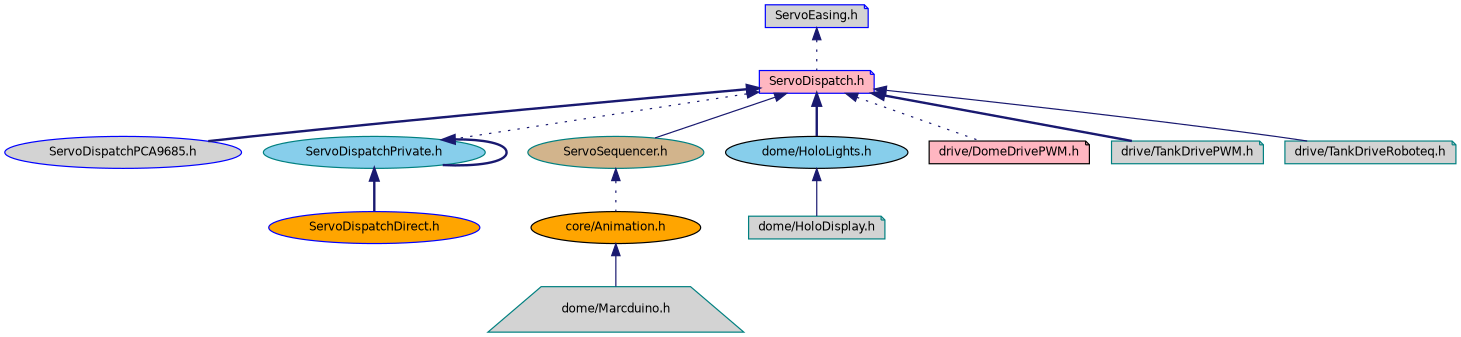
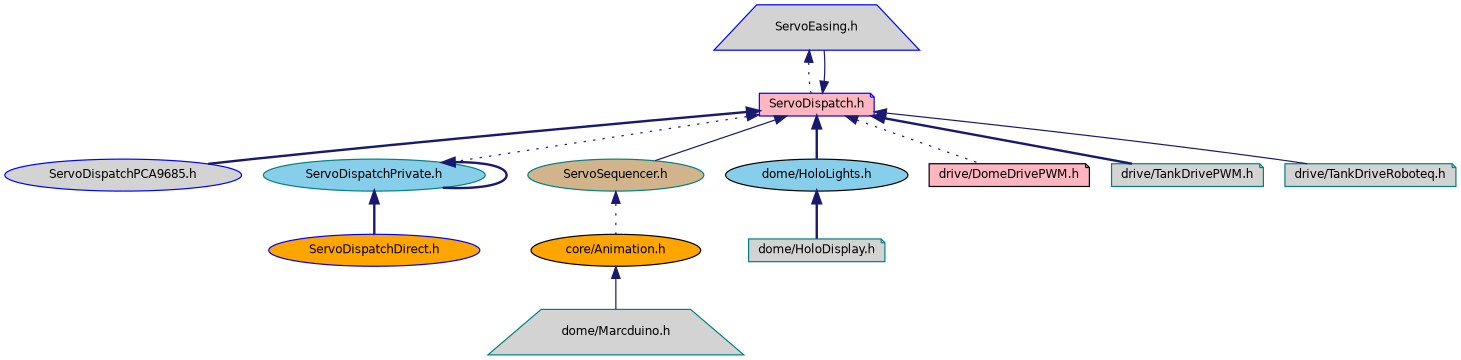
  digraph {
    node [color=teal fillcolor=lightgrey fontname=Helvetica fontsize=10 shape=ellipse style=filled]
    edge [color=midnightblue dir=back fontname=Helvetica fontsize=10 labelfontname=Helvetica labelfontsize=10 style=solid]
-   n1 [color=blue fontcolor=black height=0.2 label="ServoEasing.h" shape=note width=0.4]
+   n1 [color=blue fontcolor=black height=0.2 label="ServoEasing.h" shape=trapezium width=0.4]
    n2 [color=blue fillcolor=lightpink height=0.2 label="ServoDispatch.h" shape=note width=0.4]
    n3 [color=blue height=0.2 label="ServoDispatchPCA9685.h" width=0.4]
    n4 [fillcolor=skyblue height=0.2 label="ServoDispatchPrivate.h" width=0.4]
    n5 [fillcolor=tan height=0.2 label="ServoSequencer.h" width=0.4]
    n6 [color=black fillcolor=skyblue height=0.2 label="dome/HoloLights.h" width=0.4]
    n7 [color=black fillcolor=lightpink height=0.2 label="drive/DomeDrivePWM.h" shape=note width=0.4]
    n8 [height=0.2 label="drive/TankDrivePWM.h" shape=note width=0.4]
    n9 [height=0.2 label="drive/TankDriveRoboteq.h" shape=note width=0.4]
    n10 [color=blue fillcolor=orange height=0.2 label="ServoDispatchDirect.h" width=0.4]
    n11 [color=black fillcolor=orange height=0.2 label="core/Animation.h" width=0.4]
    n12 [height=0.2 label="dome/HoloDisplay.h" shape=note width=0.4]
    n13 [height=0.2 label="dome/Marcduino.h" shape=trapezium width=0.4]
    n1 -> n2 [style=dotted]
+   n2 -> n1
    n2 -> n3 [style=bold]
    n2 -> n4 [style=dotted]
    n2 -> n5
    n2 -> n6 [style=bold]
    n2 -> n7 [style=dotted]
    n2 -> n8 [style=bold]
    n2 -> n9
    n4 -> n4 [style=bold]
    n4 -> n10 [style=bold]
    n5 -> n11 [style=dotted]
-   n6 -> n12
+   n6 -> n12 [style=bold]
    n11 -> n13
  }
